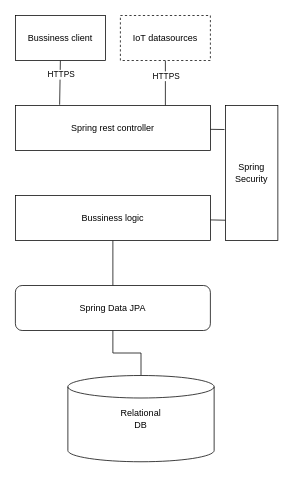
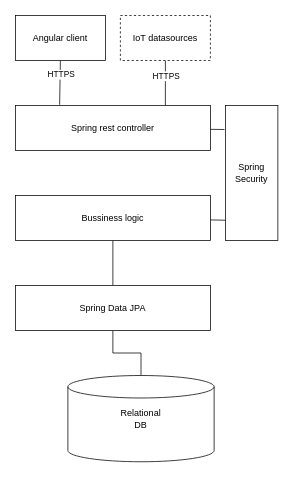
  <mxCell id="0" />
  <mxCell id="1" parent="0" />
  <mxCell id="2" style="rounded=0;orthogonalLoop=1;jettySize=auto;html=1;entryX=0.227;entryY=-0.017;entryDx=0;entryDy=0;entryPerimeter=0;endArrow=none;endFill=0;exitX=0.5;exitY=1;exitDx=0;exitDy=0;" edge="1" parent="1" source="4" target="8"><mxGeometry relative="1" as="geometry" /></mxCell>
  <mxCell id="3" value="HTTPS" style="edgeLabel;html=1;align=center;verticalAlign=middle;resizable=0;points=[];" vertex="1" connectable="0" parent="2"><mxGeometry x="-0.39" y="1" relative="1" as="geometry"><mxPoint as="offset" /></mxGeometry></mxCell>
- <mxCell id="4" value="Bussiness client" style="rounded=0;whiteSpace=wrap;html=1;" vertex="1" parent="1"><mxGeometry x="20" y="20" width="120" height="60" as="geometry" /></mxCell>
+ <mxCell id="4" value="Angular client" style="rounded=0;whiteSpace=wrap;html=1;" vertex="1" parent="1"><mxGeometry x="20" y="20" width="120" height="60" as="geometry" /></mxCell>
  <mxCell id="5" style="edgeStyle=none;rounded=0;orthogonalLoop=1;jettySize=auto;html=1;endArrow=none;endFill=0;exitX=0.5;exitY=1;exitDx=0;exitDy=0;" edge="1" parent="1" source="6"><mxGeometry relative="1" as="geometry"><mxPoint x="220" y="84" as="sourcePoint" /><mxPoint x="220" y="140" as="targetPoint" /></mxGeometry></mxCell>
  <mxCell id="6" value="IoT datasources" style="rounded=0;whiteSpace=wrap;html=1;dashed=1;" vertex="1" parent="1"><mxGeometry x="160" y="20" width="120" height="60" as="geometry" /></mxCell>
  <mxCell id="7" style="edgeStyle=none;rounded=0;orthogonalLoop=1;jettySize=auto;html=1;entryX=-0.017;entryY=0.178;entryDx=0;entryDy=0;entryPerimeter=0;endArrow=none;endFill=0;" edge="1" parent="1" source="8"><mxGeometry relative="1" as="geometry"><mxPoint x="298.81" y="172.04" as="targetPoint" /></mxGeometry></mxCell>
  <mxCell id="8" value="Spring rest controller" style="rounded=0;whiteSpace=wrap;html=1;" vertex="1" parent="1"><mxGeometry x="20" y="140" width="260" height="60" as="geometry" /></mxCell>
  <mxCell id="9" style="edgeStyle=orthogonalEdgeStyle;rounded=0;orthogonalLoop=1;jettySize=auto;html=1;entryX=0.5;entryY=0;entryDx=0;entryDy=0;endArrow=none;endFill=0;" edge="1" parent="1" source="11" target="13"><mxGeometry relative="1" as="geometry" /></mxCell>
  <mxCell id="10" style="edgeStyle=none;rounded=0;orthogonalLoop=1;jettySize=auto;html=1;entryX=0.033;entryY=0.85;entryDx=0;entryDy=0;entryPerimeter=0;endArrow=none;endFill=0;" edge="1" parent="1" source="11"><mxGeometry relative="1" as="geometry"><mxPoint x="302.31" y="293" as="targetPoint" /></mxGeometry></mxCell>
  <mxCell id="11" value="Bussiness logic" style="rounded=0;whiteSpace=wrap;html=1;" vertex="1" parent="1"><mxGeometry x="20" y="260" width="260" height="60" as="geometry" /></mxCell>
  <mxCell id="12" style="edgeStyle=orthogonalEdgeStyle;rounded=0;orthogonalLoop=1;jettySize=auto;html=1;entryX=0.5;entryY=-0.006;entryDx=0;entryDy=0;entryPerimeter=0;endArrow=none;endFill=0;" edge="1" parent="1" source="13" target="15"><mxGeometry relative="1" as="geometry" /></mxCell>
- <mxCell id="13" value="Spring Data JPA" style="whiteSpace=wrap;html=1;align=center;rounded=1;" vertex="1" parent="1"><mxGeometry x="20" y="380" width="260" height="60" as="geometry" /></mxCell>
+ <mxCell id="13" value="Spring Data JPA" style="rounded=0;whiteSpace=wrap;html=1;align=center;" vertex="1" parent="1"><mxGeometry x="20" y="380" width="260" height="60" as="geometry" /></mxCell>
  <mxCell id="14" value="Spring&lt;br&gt;Security" style="rounded=0;whiteSpace=wrap;html=1;" vertex="1" parent="1"><mxGeometry x="300" y="140" width="70" height="180" as="geometry" /></mxCell>
  <mxCell id="15" value="Relational&lt;br&gt;DB" style="shape=cylinder2;whiteSpace=wrap;html=1;boundedLbl=1;backgroundOutline=1;size=15;align=center;" vertex="1" parent="1"><mxGeometry x="90" y="500" width="195" height="115" as="geometry" /></mxCell>
  <mxCell id="16" value="HTTPS" style="edgeLabel;html=1;align=center;verticalAlign=middle;resizable=0;points=[];" vertex="1" connectable="0" parent="1"><mxGeometry x="220.001" y="100.004" as="geometry" /></mxCell>
